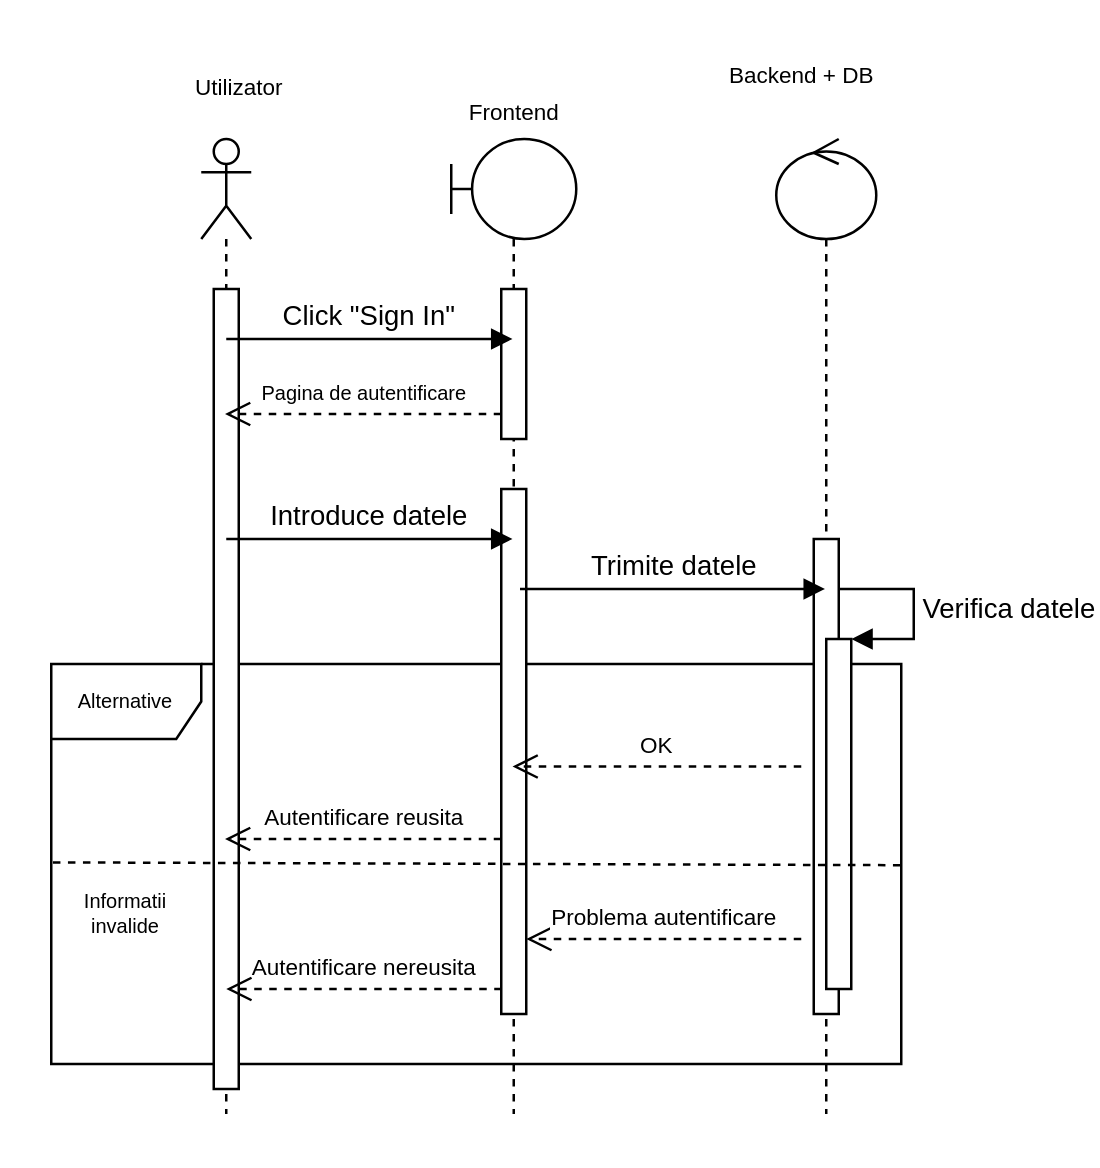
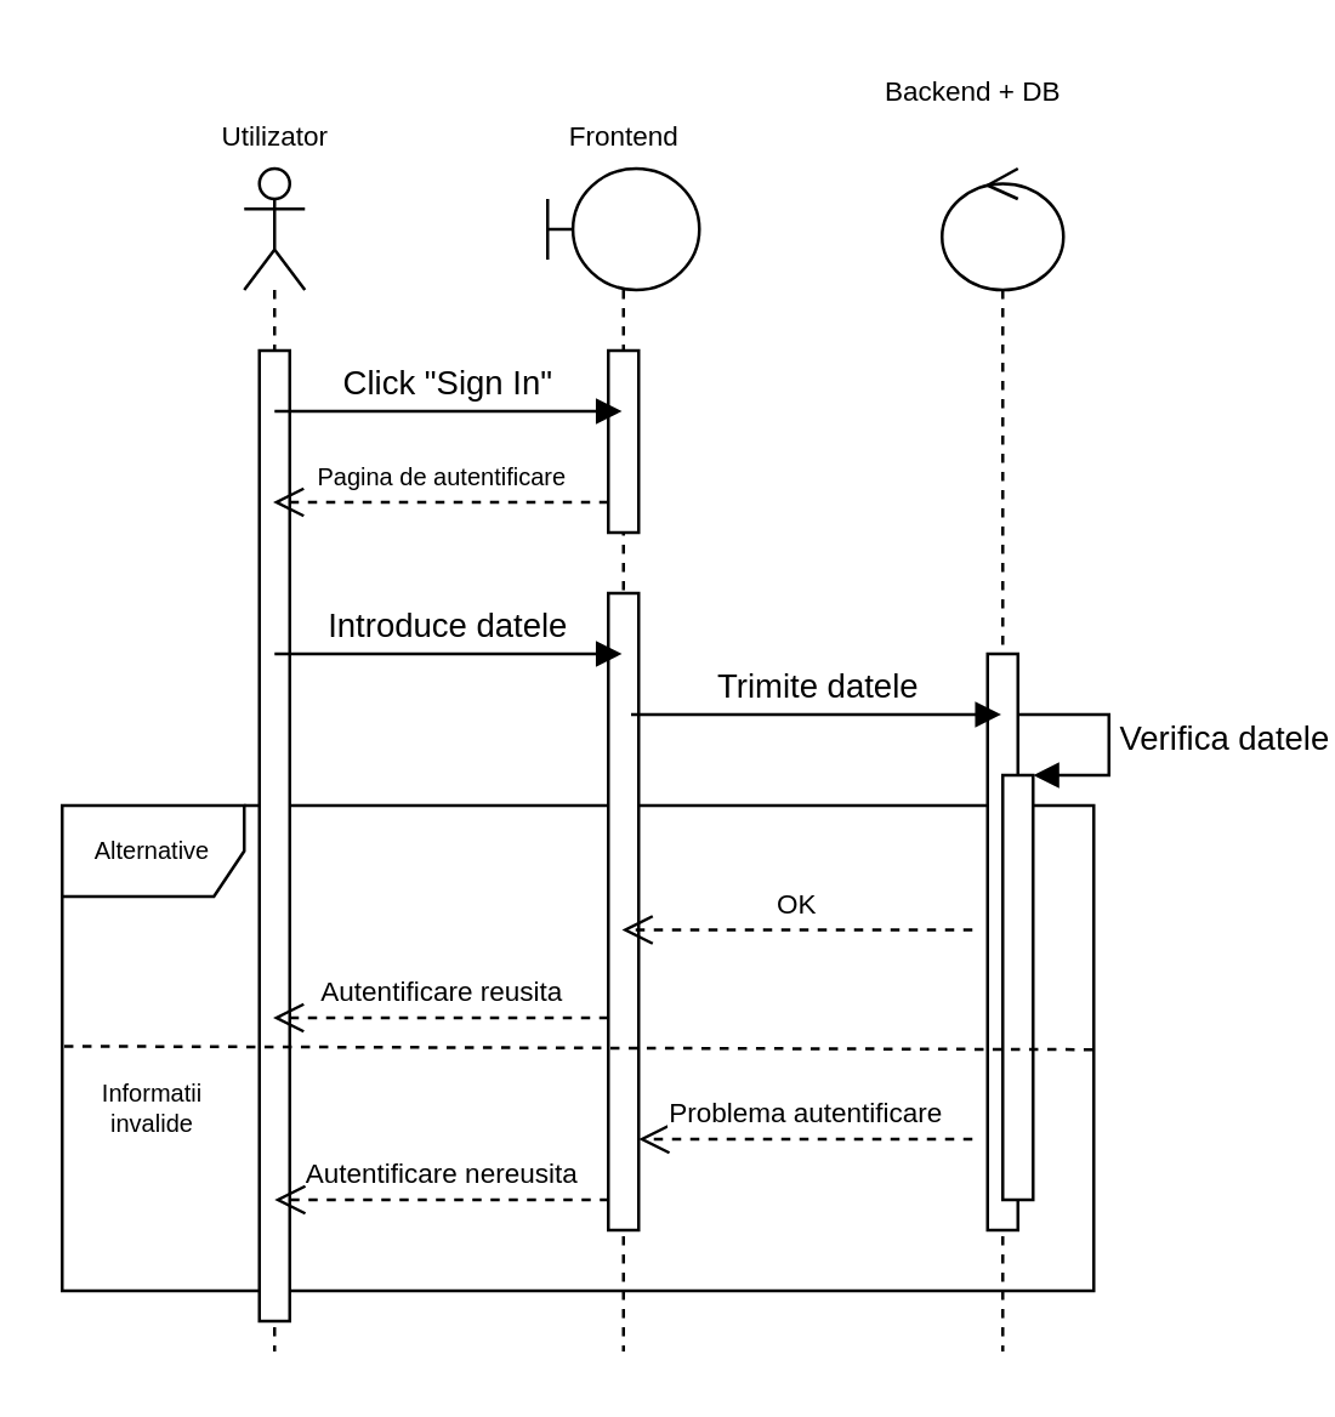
  <mxCell id="0" />
  <mxCell id="1" parent="0" />
  <mxCell id="2" value="Alternative" style="shape=umlFrame;whiteSpace=wrap;html=1;fontSize=8;" vertex="1" parent="1"><mxGeometry x="20" y="265" width="340" height="160" as="geometry" /></mxCell>
  <mxCell id="3" value="" style="shape=umlLifeline;participant=umlActor;perimeter=lifelinePerimeter;whiteSpace=wrap;html=1;container=1;collapsible=0;recursiveResize=0;verticalAlign=top;spacingTop=36;outlineConnect=0;" vertex="1" parent="1"><mxGeometry x="80" y="55" width="20" height="390" as="geometry" /></mxCell>
  <mxCell id="4" value="" style="html=1;points=[];perimeter=orthogonalPerimeter;fontSize=9;" vertex="1" parent="3"><mxGeometry x="5" y="60" width="10" height="320" as="geometry" /></mxCell>
  <mxCell id="5" value="" style="shape=umlLifeline;participant=umlBoundary;perimeter=lifelinePerimeter;whiteSpace=wrap;html=1;container=1;collapsible=0;recursiveResize=0;verticalAlign=top;spacingTop=36;outlineConnect=0;" vertex="1" parent="1"><mxGeometry x="180" y="55" width="50" height="390" as="geometry" /></mxCell>
  <mxCell id="6" value="" style="html=1;points=[];perimeter=orthogonalPerimeter;fontSize=9;" vertex="1" parent="5"><mxGeometry x="20" y="60" width="10" height="60" as="geometry" /></mxCell>
  <mxCell id="7" value="" style="html=1;points=[];perimeter=orthogonalPerimeter;fontSize=9;" vertex="1" parent="5"><mxGeometry x="20" y="140" width="10" height="210" as="geometry" /></mxCell>
  <mxCell id="8" value="" style="shape=umlLifeline;participant=umlControl;perimeter=lifelinePerimeter;whiteSpace=wrap;html=1;container=1;collapsible=0;recursiveResize=0;verticalAlign=top;spacingTop=36;outlineConnect=0;" vertex="1" parent="1"><mxGeometry x="310" y="55" width="40" height="390" as="geometry" /></mxCell>
  <mxCell id="9" value="Verifica datele" style="edgeStyle=orthogonalEdgeStyle;html=1;align=left;spacingLeft=2;endArrow=block;rounded=0;entryX=1;entryY=0;" edge="1" target="11" parent="8"><mxGeometry relative="1" as="geometry"><mxPoint x="25" y="180" as="sourcePoint" /><Array as="points"><mxPoint x="55" y="180" /></Array></mxGeometry></mxCell>
  <mxCell id="10" value="" style="html=1;points=[];perimeter=orthogonalPerimeter;fontSize=9;" vertex="1" parent="8"><mxGeometry x="15" y="160" width="10" height="190" as="geometry" /></mxCell>
  <mxCell id="11" value="" style="html=1;points=[];perimeter=orthogonalPerimeter;" vertex="1" parent="8"><mxGeometry x="20" y="200" width="10" height="140" as="geometry" /></mxCell>
  <mxCell id="12" value="Backend + DB" style="text;html=1;strokeColor=none;fillColor=none;align=center;verticalAlign=middle;whiteSpace=wrap;rounded=0;fontSize=9;" vertex="1" parent="1"><mxGeometry x="277.5" y="20" width="85" height="20" as="geometry" /></mxCell>
  <mxCell id="13" value="Frontend" style="text;html=1;strokeColor=none;fillColor=none;align=center;verticalAlign=middle;whiteSpace=wrap;rounded=0;fontSize=9;" vertex="1" parent="1"><mxGeometry x="162.5" y="35" width="85" height="20" as="geometry" /></mxCell>
- <mxCell id="14" value="Utilizator" style="text;html=1;strokeColor=none;fillColor=none;align=center;verticalAlign=middle;whiteSpace=wrap;rounded=0;fontSize=9;" vertex="1" parent="1"><mxGeometry x="52.5" y="25" width="85" height="20" as="geometry" /></mxCell>
+ <mxCell id="14" value="Utilizator" style="text;html=1;strokeColor=none;fillColor=none;align=center;verticalAlign=middle;whiteSpace=wrap;rounded=0;fontSize=9;" vertex="1" parent="1"><mxGeometry x="47.5" y="35" width="85" height="20" as="geometry" /></mxCell>
  <mxCell id="15" value="Click &quot;Sign In&quot;" style="html=1;verticalAlign=bottom;endArrow=block;" edge="1" parent="1" target="5"><mxGeometry width="80" relative="1" as="geometry"><mxPoint x="90" y="135" as="sourcePoint" /><mxPoint x="170" y="135" as="targetPoint" /></mxGeometry></mxCell>
  <mxCell id="16" value="&lt;font style=&quot;font-size: 8px&quot;&gt;Pagina de autentificare&lt;/font&gt;" style="html=1;verticalAlign=bottom;endArrow=open;dashed=1;endSize=8;" edge="1" parent="1" target="3"><mxGeometry relative="1" as="geometry"><mxPoint x="200" y="165" as="sourcePoint" /><mxPoint x="120" y="165" as="targetPoint" /></mxGeometry></mxCell>
  <mxCell id="17" value="Introduce datele" style="html=1;verticalAlign=bottom;endArrow=block;" edge="1" parent="1" target="5"><mxGeometry width="80" relative="1" as="geometry"><mxPoint x="90" y="215" as="sourcePoint" /><mxPoint x="170" y="215" as="targetPoint" /></mxGeometry></mxCell>
  <mxCell id="18" value="Trimite datele" style="html=1;verticalAlign=bottom;endArrow=block;" edge="1" parent="1" target="8"><mxGeometry width="80" relative="1" as="geometry"><mxPoint x="207.5" y="235" as="sourcePoint" /><mxPoint x="287.5" y="235" as="targetPoint" /></mxGeometry></mxCell>
  <mxCell id="19" value="" style="endArrow=none;dashed=1;html=1;fontSize=8;entryX=1;entryY=0.503;entryDx=0;entryDy=0;entryPerimeter=0;exitX=0.002;exitY=0.496;exitDx=0;exitDy=0;exitPerimeter=0;" edge="1" source="2" target="2" parent="1"><mxGeometry width="50" height="50" relative="1" as="geometry"><mxPoint x="20" y="405" as="sourcePoint" /><mxPoint x="70" y="355" as="targetPoint" /></mxGeometry></mxCell>
  <mxCell id="20" value="Informatii invalide" style="text;html=1;strokeColor=none;fillColor=none;align=center;verticalAlign=middle;whiteSpace=wrap;rounded=0;fontSize=8;" vertex="1" parent="1"><mxGeometry x="30" y="355" width="40" height="20" as="geometry" /></mxCell>
  <mxCell id="21" value="OK" style="html=1;verticalAlign=bottom;endArrow=open;dashed=1;endSize=8;fontSize=9;" edge="1" parent="1" target="5"><mxGeometry relative="1" as="geometry"><mxPoint x="320" y="306" as="sourcePoint" /><mxPoint x="250" y="285" as="targetPoint" /></mxGeometry></mxCell>
  <mxCell id="22" value="Autentificare reusita" style="html=1;verticalAlign=bottom;endArrow=open;dashed=1;endSize=8;fontSize=9;" edge="1" parent="1" target="3"><mxGeometry relative="1" as="geometry"><mxPoint x="200" y="335" as="sourcePoint" /><mxPoint x="120" y="335" as="targetPoint" /></mxGeometry></mxCell>
  <mxCell id="23" value="Problema autentificare" style="html=1;verticalAlign=bottom;endArrow=open;dashed=1;endSize=8;fontSize=9;" edge="1" parent="1"><mxGeometry relative="1" as="geometry"><mxPoint x="320" y="375" as="sourcePoint" /><mxPoint x="210" y="375" as="targetPoint" /></mxGeometry></mxCell>
  <mxCell id="24" value="Autentificare nereusita" style="html=1;verticalAlign=bottom;endArrow=open;dashed=1;endSize=8;fontSize=9;" edge="1" parent="1"><mxGeometry relative="1" as="geometry"><mxPoint x="200.19" y="395" as="sourcePoint" /><mxPoint x="90" y="395" as="targetPoint" /></mxGeometry></mxCell>
